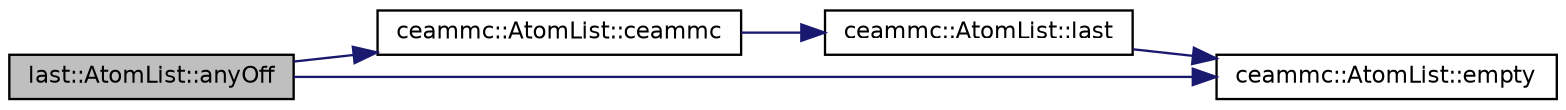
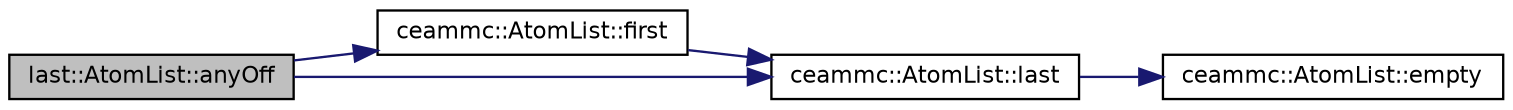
  digraph {
    rankdir=LR
    node [color=black fillcolor=white fontname=Helvetica fontsize=10 shape=record style=filled]
    edge [color=midnightblue fontname=Helvetica fontsize=10 labelfontname=Helvetica labelfontsize=10 style=solid]
    n1 [fillcolor=grey75 fontcolor=black height=0.2 label="last::AtomList::anyOff" width=0.4]
-   n2 [height=0.2 label="ceammc::AtomList::ceammc" width=0.4]
+   n2 [height=0.2 label="ceammc::AtomList::first" width=0.4]
    n3 [height=0.2 label="ceammc::AtomList::last" width=0.4]
    n4 [height=0.2 label="ceammc::AtomList::empty" width=0.4]
    n1 -> n2
-   n1 -> n4
+   n1 -> n3
    n2 -> n3
    n3 -> n4
  }
